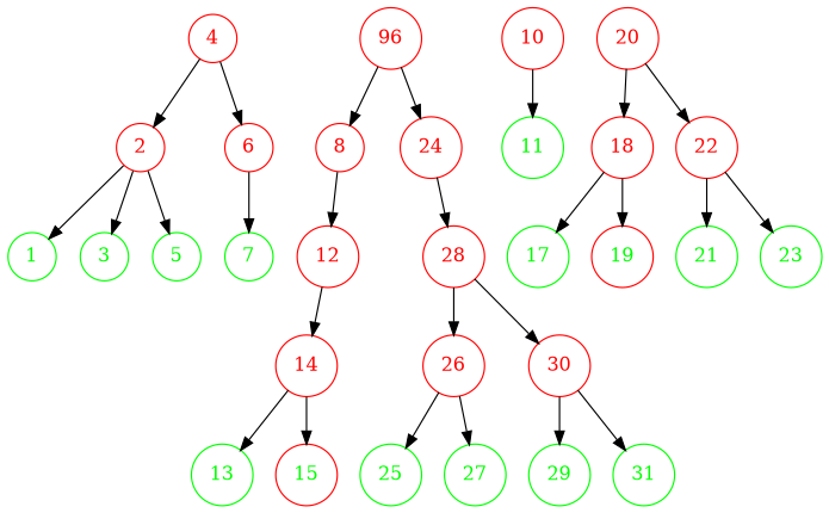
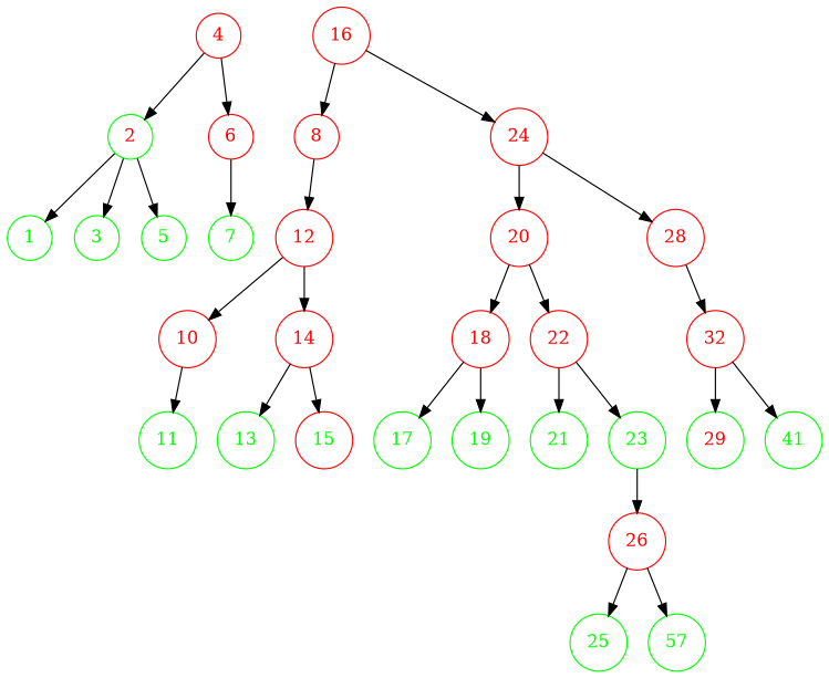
  digraph {
    node [color=red fontcolor=red shape=circle]
-   2
+   2 [color=green]
    1 [color=green fontcolor=green]
    3 [color=green fontcolor=green]
    5 [color=green fontcolor=green]
    4
    6
    7 [color=green fontcolor=green]
    8
    12
    10
    14
    11 [color=green fontcolor=green]
    13 [color=green fontcolor=green]
    15 [fontcolor=green]
-   16 [label=96]
+   16
    24
    20
    28
    18
    17 [color=green fontcolor=green]
-   19 [fontcolor=green]
+   19 [color=green fontcolor=green]
    22
    21 [color=green fontcolor=green]
    23 [color=green fontcolor=green]
    26
-   30
+   30 [label=32]
    25 [color=green fontcolor=green]
-   27 [color=green fontcolor=green]
-   29 [color=green fontcolor=green]
-   31 [color=green fontcolor=green]
+   27 [color=green fontcolor=green label=57]
+   29 [color=green]
+   31 [color=green fontcolor=green label=41]
    2 -> 1
    2 -> 3
    2 -> 5
    4 -> 2
    4 -> 6
    6 -> 7
    8 -> 12
+   12 -> 10
    12 -> 14
    10 -> 11
    14 -> 13
    14 -> 15
    16 -> 8
    16 -> 24
+   24 -> 20
    24 -> 28
    20 -> 18
    20 -> 22
-   28 -> 26
+   23 -> 26
    28 -> 30
    18 -> 17
    18 -> 19
    22 -> 21
    22 -> 23
    26 -> 25
    26 -> 27
    30 -> 29
    30 -> 31
  }
